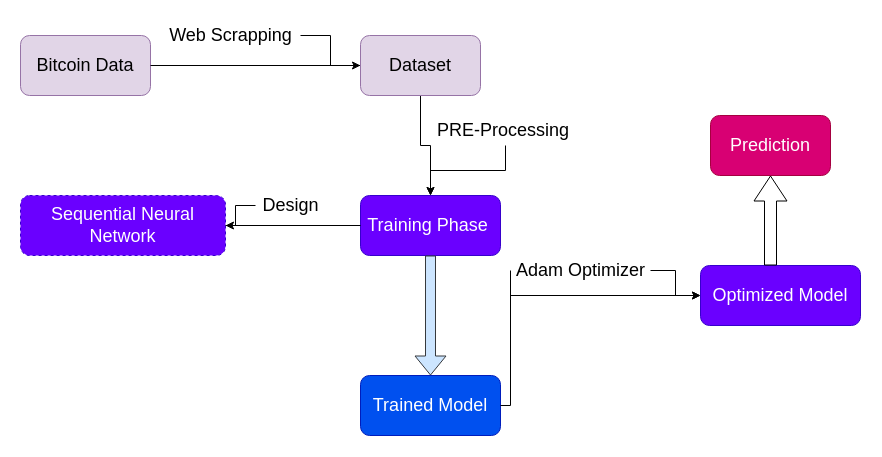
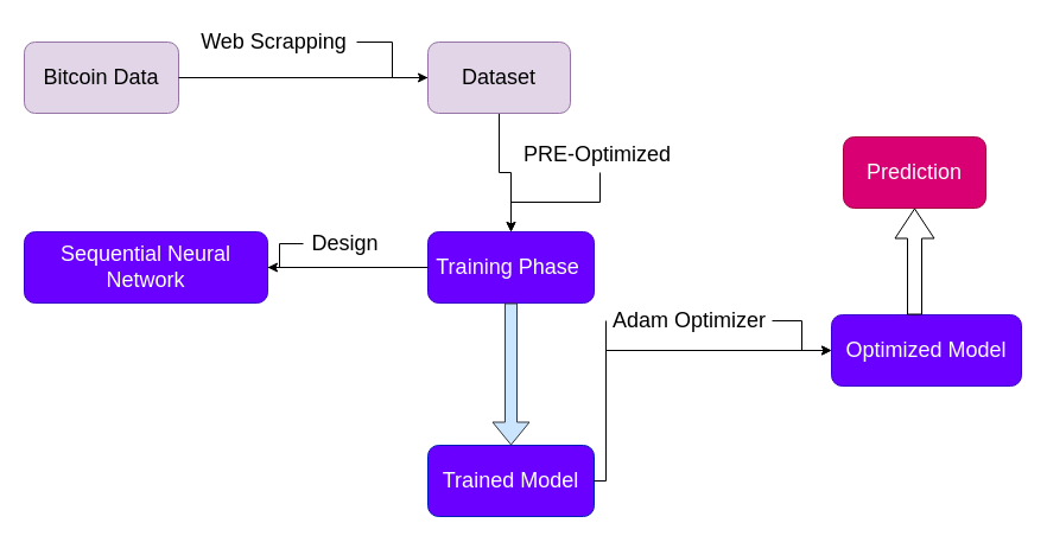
  <mxCell id="0" />
  <mxCell id="1" parent="0" />
  <mxCell id="2" value="&lt;font style=&quot;font-size: 18px&quot;&gt;Bitcoin Data&lt;/font&gt;" style="rounded=1;whiteSpace=wrap;html=1;fillColor=#e1d5e7;strokeColor=#9673a6;" vertex="1" parent="1"><mxGeometry x="20" y="35" width="130" height="60" as="geometry" /></mxCell>
  <mxCell id="3" value="" style="endArrow=none;html=1;rounded=0;fontSize=18;exitX=1;exitY=0.5;exitDx=0;exitDy=0;" edge="1" parent="1" source="2" target="5"><mxGeometry width="50" height="50" relative="1" as="geometry"><mxPoint x="290" y="245" as="sourcePoint" /><mxPoint x="320" y="65" as="targetPoint" /></mxGeometry></mxCell>
  <mxCell id="4" value="" style="edgeStyle=orthogonalEdgeStyle;rounded=0;orthogonalLoop=1;jettySize=auto;html=1;fontSize=18;" edge="1" parent="1" source="5" target="9"><mxGeometry relative="1" as="geometry" /></mxCell>
  <mxCell id="5" value="Dataset" style="rounded=1;whiteSpace=wrap;html=1;fontSize=18;fillColor=#e1d5e7;strokeColor=#9673a6;" vertex="1" parent="1"><mxGeometry x="360" y="35" width="120" height="60" as="geometry" /></mxCell>
  <mxCell id="6" value="" style="edgeStyle=orthogonalEdgeStyle;rounded=0;orthogonalLoop=1;jettySize=auto;html=1;fontSize=18;" edge="1" parent="1" source="7" target="5"><mxGeometry relative="1" as="geometry" /></mxCell>
  <mxCell id="7" value="Web Scrapping" style="text;html=1;align=center;verticalAlign=middle;resizable=0;points=[];autosize=1;strokeColor=none;fillColor=none;fontSize=18;" vertex="1" parent="1"><mxGeometry x="160" y="20" width="140" height="30" as="geometry" /></mxCell>
- <mxCell id="8" value="Sequential Neural Network" style="rounded=1;whiteSpace=wrap;html=1;fontSize=18;fillColor=#6a00ff;strokeColor=#3700CC;fontColor=#ffffff;dashed=1;" vertex="1" parent="1"><mxGeometry x="20" y="195" width="205" height="60" as="geometry" /></mxCell>
+ <mxCell id="8" value="Sequential Neural Network" style="rounded=1;whiteSpace=wrap;html=1;fontSize=18;fillColor=#6a00ff;strokeColor=#3700CC;fontColor=#ffffff;" vertex="1" parent="1"><mxGeometry x="20" y="195" width="205" height="60" as="geometry" /></mxCell>
  <mxCell id="9" value="Training Phase&amp;nbsp;" style="rounded=1;whiteSpace=wrap;html=1;fontSize=18;fillColor=#6a00ff;fontColor=#ffffff;strokeColor=#3700CC;" vertex="1" parent="1"><mxGeometry x="360" y="195" width="140" height="60" as="geometry" /></mxCell>
  <mxCell id="10" value="" style="endArrow=none;html=1;rounded=0;fontSize=18;exitX=1;exitY=0.5;exitDx=0;exitDy=0;entryX=0;entryY=0.5;entryDx=0;entryDy=0;" edge="1" parent="1" source="8" target="9"><mxGeometry width="50" height="50" relative="1" as="geometry"><mxPoint x="290" y="225" as="sourcePoint" /><mxPoint x="340" y="175" as="targetPoint" /></mxGeometry></mxCell>
  <mxCell id="11" value="" style="edgeStyle=orthogonalEdgeStyle;rounded=0;orthogonalLoop=1;jettySize=auto;html=1;fontSize=18;" edge="1" parent="1" source="12" target="8"><mxGeometry relative="1" as="geometry" /></mxCell>
  <mxCell id="12" value="Design" style="text;html=1;align=center;verticalAlign=middle;resizable=0;points=[];autosize=1;strokeColor=none;fillColor=none;fontSize=18;" vertex="1" parent="1"><mxGeometry x="255" y="190" width="70" height="30" as="geometry" /></mxCell>
  <mxCell id="13" value="" style="shape=flexArrow;endArrow=classic;html=1;rounded=0;fontSize=18;fillColor=#cce5ff;strokeColor=#36393d;" edge="1" parent="1" source="9"><mxGeometry width="50" height="50" relative="1" as="geometry"><mxPoint x="290" y="295" as="sourcePoint" /><mxPoint x="430" y="375" as="targetPoint" /></mxGeometry></mxCell>
  <mxCell id="14" value="" style="edgeStyle=orthogonalEdgeStyle;rounded=0;orthogonalLoop=1;jettySize=auto;html=1;fontSize=18;" edge="1" parent="1" source="15" target="9"><mxGeometry relative="1" as="geometry" /></mxCell>
- <mxCell id="15" value="PRE-Processing&amp;nbsp;" style="text;html=1;align=center;verticalAlign=middle;resizable=0;points=[];autosize=1;strokeColor=none;fillColor=none;fontSize=18;" vertex="1" parent="1"><mxGeometry x="430" y="115" width="150" height="30" as="geometry" /></mxCell>
- <mxCell id="16" value="Trained Model" style="rounded=1;whiteSpace=wrap;html=1;fontSize=18;fillColor=#0050ef;fontColor=#ffffff;strokeColor=#001DBC;" vertex="1" parent="1"><mxGeometry x="360" y="375" width="140" height="60" as="geometry" /></mxCell>
+ <mxCell id="15" value="PRE-Optimized&amp;nbsp;" style="text;html=1;align=center;verticalAlign=middle;resizable=0;points=[];autosize=1;strokeColor=none;fillColor=none;fontSize=18;" vertex="1" parent="1"><mxGeometry x="430" y="115" width="150" height="30" as="geometry" /></mxCell>
+ <mxCell id="16" value="Trained Model" style="rounded=1;whiteSpace=wrap;html=1;fontSize=18;fillColor=#6a00ff;fontColor=#ffffff;strokeColor=#001DBC;" vertex="1" parent="1"><mxGeometry x="360" y="375" width="140" height="60" as="geometry" /></mxCell>
  <mxCell id="17" value="Optimized Model" style="rounded=1;whiteSpace=wrap;html=1;fontSize=18;fillColor=#6a00ff;fontColor=#ffffff;strokeColor=#3700CC;" vertex="1" parent="1"><mxGeometry x="700" y="265" width="160" height="60" as="geometry" /></mxCell>
  <mxCell id="18" value="" style="edgeStyle=orthogonalEdgeStyle;rounded=0;orthogonalLoop=1;jettySize=auto;html=1;fontSize=18;" edge="1" parent="1" source="19" target="17"><mxGeometry relative="1" as="geometry" /></mxCell>
  <mxCell id="19" value="Adam Optimizer" style="text;html=1;align=center;verticalAlign=middle;resizable=0;points=[];autosize=1;strokeColor=none;fillColor=none;fontSize=18;" vertex="1" parent="1"><mxGeometry x="510" y="255" width="140" height="30" as="geometry" /></mxCell>
  <mxCell id="20" value="" style="edgeStyle=orthogonalEdgeStyle;rounded=0;orthogonalLoop=1;jettySize=auto;html=1;fontSize=18;entryX=0;entryY=0.5;entryDx=0;entryDy=0;endArrow=none;" edge="1" parent="1" source="16" target="19"><mxGeometry relative="1" as="geometry"><mxPoint x="500" y="405" as="sourcePoint" /><mxPoint x="700" y="295" as="targetPoint" /><Array as="points"><mxPoint x="510" y="405" /></Array></mxGeometry></mxCell>
  <mxCell id="21" value="" style="endArrow=classic;html=1;rounded=0;fontSize=18;" edge="1" parent="1"><mxGeometry width="50" height="50" relative="1" as="geometry"><mxPoint x="510" y="403" as="sourcePoint" /><mxPoint x="700" y="295" as="targetPoint" /><Array as="points"><mxPoint x="510" y="295" /></Array></mxGeometry></mxCell>
  <mxCell id="22" value="" style="shape=flexArrow;endArrow=classic;html=1;rounded=0;fontSize=18;endWidth=20;endSize=8;width=12;" edge="1" parent="1" target="23"><mxGeometry width="50" height="50" relative="1" as="geometry"><mxPoint x="770" y="265" as="sourcePoint" /><mxPoint x="770" y="145" as="targetPoint" /></mxGeometry></mxCell>
  <mxCell id="23" value="Prediction" style="rounded=1;whiteSpace=wrap;html=1;fontSize=18;fillColor=#d80073;fontColor=#ffffff;strokeColor=#A50040;" vertex="1" parent="1"><mxGeometry x="710" y="115" width="120" height="60" as="geometry" /></mxCell>
